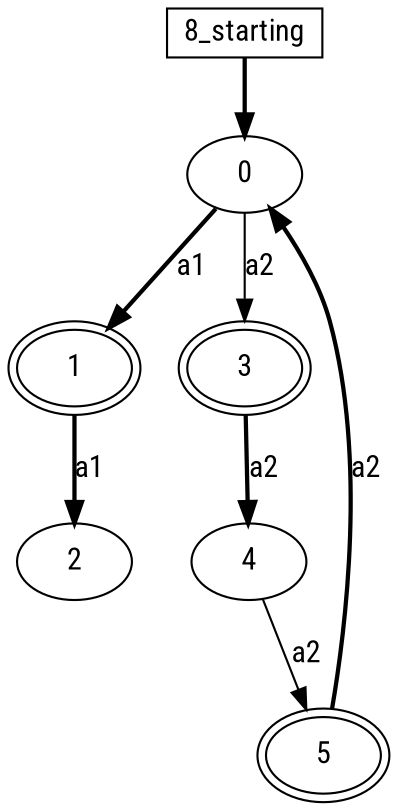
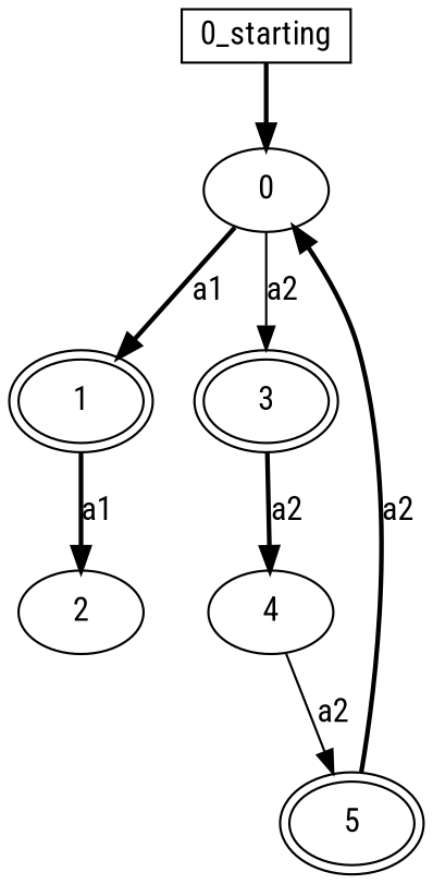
  digraph {
    fontname="Roboto Condensed"
    node [fontname="Roboto Condensed" is_final=False is_start=False peripheries=1]
    edge [fontname="Roboto Condensed" style=bold]
    n1 [is_start=True label=0]
    n2 [is_final=True label=1 peripheries=2]
    n3 [is_final=True label=3 peripheries=2]
    n4 [label=2]
    n5 [label=4]
-   "0_starting" [height=0.0 shape=None width=0.0 label="8_starting" is_final="" is_start="" peripheries=""]
+   "0_starting" [height=0.0 shape=None width=0.0 is_final="" is_start="" peripheries=""]
    n7 [is_final=True label=5 peripheries=2]
    n1 -> n2 [label=a1]
    n1 -> n3 [label=a2 style=solid]
    n2 -> n4 [label=a1]
    n3 -> n5 [label=a2]
    n5 -> n7 [label=a2 style=solid]
    "0_starting" -> n1
    n7 -> n1 [label=a2]
  }
